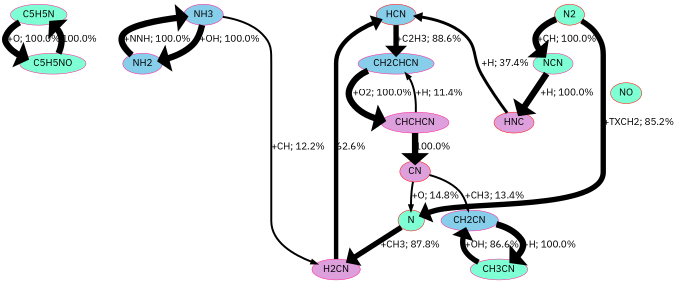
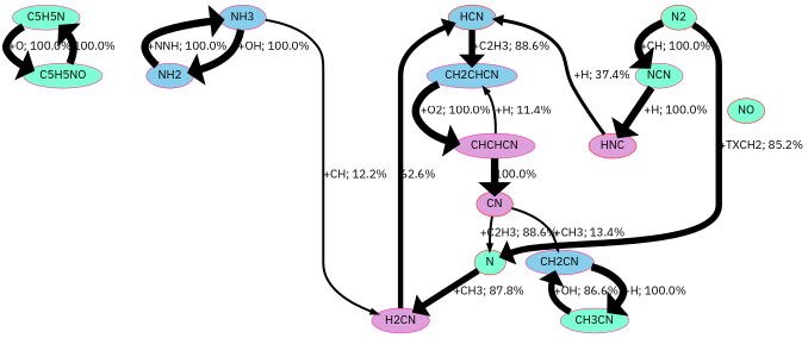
  digraph {
    b="0,0,1558,558"
    fontname="IBM Plex Sans"
    rankdir=TB
    node [color=deeppink fillcolor=aquamarine fontname="IBM Plex Sans" fontsize=20 style=filled]
    edge [fontcolor=black fontname="IBM Plex Sans" fontsize=20 penwidth=13]
    C5H5N
    NH3 [fillcolor=skyblue]
    N2 [color=red]
    HCN [color=red fillcolor=skyblue]
    C5H5NO
    NH2 [fillcolor=skyblue]
    H2CN [fillcolor=plum]
    N [color=red]
    NCN
    CH2CHCN [fillcolor=skyblue]
    HNC [color=red fillcolor=plum]
    CHCHCN [fillcolor=plum]
    CN [color=red fillcolor=plum]
    CH2CN [fillcolor=skyblue]
    CH3CN
    NO [color=red]
    subgraph sub_1 {
      rank=source
      C5H5N
      NH3
      N2
      HCN
    }
    C5H5N -> C5H5NO [label="+O; 100.0%"]
    NH3 -> NH2 [label="+OH; 100.0%"]
    NH3 -> H2CN [label="+CH; 12.2%" penwidth=4]
    N2 -> N [label="+TXCH2; 85.2%" penwidth=11]
    N2 -> NCN [label="+CH; 100.0%"]
    HCN -> CH2CHCN [label="+C2H3; 88.6%" penwidth=11]
    C5H5NO -> C5H5N [label="100.0%"]
    NH2 -> NH3 [label="+NNH; 100.0%"]
    H2CN -> HCN [label="62.6%" penwidth=9]
    N -> H2CN [label="+CH3; 87.8%" penwidth=11]
    NCN -> HNC [label="+H; 100.0%"]
    CH2CHCN -> CHCHCN [label="+O2; 100.0%"]
    HNC -> HCN [label="+H; 37.4%" penwidth=6]
    CHCHCN -> CH2CHCN [label="+H; 11.4%" penwidth=4]
    CHCHCN -> CN [label="100.0%"]
-   CN -> N [label="+O; 14.8%" penwidth=4]
+   CN -> N [label="+C2H3; 88.6%" penwidth=4]
    CN -> CH2CN [label="+CH3; 13.4%" penwidth=4]
    CH2CN -> CH3CN [label="+H; 100.0%"]
    CH3CN -> CH2CN [label="+OH; 86.6%" penwidth=11]
  }
